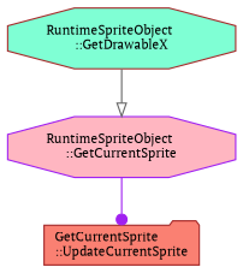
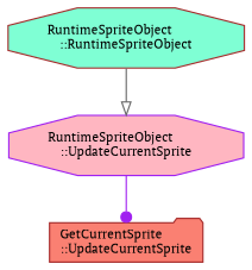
  digraph {
    fontname="PT Serif"
    rankdir=TB
    node [color=brown fontname="PT Serif" fontsize=10 shape=octagon style=filled]
    edge [fontname="PT Serif" fontsize=10 labelfontname=Helvetica labelfontsize=10 style=solid]
-   n1 [fillcolor=aquamarine fontcolor=black height=0.2 label="RuntimeSpriteObject\l::GetDrawableX" width=0.4]
-   n2 [color=purple fillcolor=lightpink height=0.2 label="RuntimeSpriteObject\l::GetCurrentSprite" width=0.4]
+   n1 [fillcolor=aquamarine fontcolor=black height=0.2 label="RuntimeSpriteObject\l::RuntimeSpriteObject" width=0.4]
+   n2 [color=purple fillcolor=lightpink height=0.2 label="RuntimeSpriteObject\l::UpdateCurrentSprite" width=0.4]
    n3 [fillcolor=salmon height=0.2 label="GetCurrentSprite\l::UpdateCurrentSprite" shape=folder width=0.4]
    n1 -> n2 [arrowhead=onormal color=gray40]
    n2 -> n3 [arrowhead=dot color=purple]
  }
